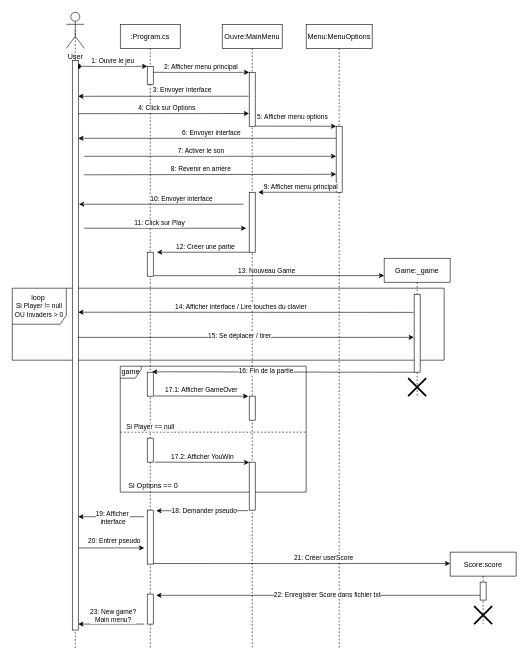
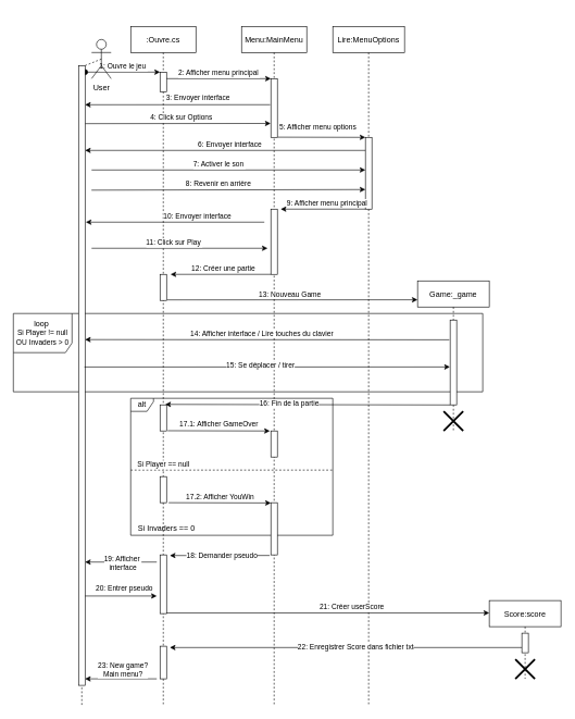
  <mxCell id="0" />
  <mxCell id="1" parent="0" />
- <mxCell id="2" value="game" style="shape=umlFrame;whiteSpace=wrap;html=1;width=35;height=20;" vertex="1" parent="1"><mxGeometry x="200" y="610" width="310" height="210" as="geometry" /></mxCell>
+ <mxCell id="2" value="alt" style="shape=umlFrame;whiteSpace=wrap;html=1;width=35;height=20;" vertex="1" parent="1"><mxGeometry x="200" y="610" width="310" height="210" as="geometry" /></mxCell>
  <mxCell id="3" value="loop&amp;nbsp;&lt;br&gt;&lt;span style=&quot;font-size: 11px ; background-color: rgb(255 , 255 , 255)&quot;&gt;Si Player != null&lt;/span&gt;&lt;br style=&quot;font-size: 11px&quot;&gt;&lt;span style=&quot;font-size: 11px ; background-color: rgb(255 , 255 , 255)&quot;&gt;OU Invaders &amp;gt; 0&lt;/span&gt;" style="shape=umlFrame;whiteSpace=wrap;html=1;width=90;height=60;" vertex="1" parent="1"><mxGeometry x="20" y="480" width="720" height="120" as="geometry" /></mxCell>
- <mxCell id="4" value=":Program.cs" style="shape=umlLifeline;perimeter=lifelinePerimeter;container=1;collapsible=0;recursiveResize=0;rounded=0;shadow=0;strokeWidth=1;" parent="1" vertex="1"><mxGeometry x="200" y="40" width="100" height="1040" as="geometry" /></mxCell>
+ <mxCell id="4" value=":Ouvre.cs" style="shape=umlLifeline;perimeter=lifelinePerimeter;container=1;collapsible=0;recursiveResize=0;rounded=0;shadow=0;strokeWidth=1;" parent="1" vertex="1"><mxGeometry x="200" y="40" width="100" height="1040" as="geometry" /></mxCell>
  <mxCell id="5" value="" style="points=[];perimeter=orthogonalPerimeter;rounded=0;shadow=0;strokeWidth=1;" parent="4" vertex="1"><mxGeometry x="45" y="70" width="10" height="30" as="geometry" /></mxCell>
  <mxCell id="6" value="1: Ouvre le jeu" style="verticalAlign=bottom;startArrow=oval;endArrow=classic;startSize=8;shadow=0;strokeWidth=1;endFill=1;" parent="4" target="5" edge="1"><mxGeometry relative="1" as="geometry"><mxPoint x="-70" y="70" as="sourcePoint" /></mxGeometry></mxCell>
  <mxCell id="7" value="" style="points=[];perimeter=orthogonalPerimeter;rounded=0;shadow=0;strokeWidth=1;" parent="4" vertex="1"><mxGeometry x="45" y="380" width="10" height="40" as="geometry" /></mxCell>
  <mxCell id="8" value="" style="points=[];perimeter=orthogonalPerimeter;rounded=0;shadow=0;strokeWidth=1;" vertex="1" parent="4"><mxGeometry x="45" y="580" width="10" height="40" as="geometry" /></mxCell>
  <mxCell id="9" value="" style="points=[];perimeter=orthogonalPerimeter;rounded=0;shadow=0;strokeWidth=1;" vertex="1" parent="4"><mxGeometry x="45" y="690" width="10" height="40" as="geometry" /></mxCell>
  <mxCell id="10" value="" style="points=[];perimeter=orthogonalPerimeter;rounded=0;shadow=0;strokeWidth=1;" vertex="1" parent="4"><mxGeometry x="45" y="810" width="10" height="90" as="geometry" /></mxCell>
  <mxCell id="11" value="" style="points=[];perimeter=orthogonalPerimeter;rounded=0;shadow=0;strokeWidth=1;" vertex="1" parent="4"><mxGeometry x="45" y="950" width="10" height="50" as="geometry" /></mxCell>
  <mxCell id="12" value="" style="endArrow=classic;html=1;rounded=0;" edge="1" parent="4"><mxGeometry width="50" height="50" relative="1" as="geometry"><mxPoint x="40" y="1000" as="sourcePoint" /><mxPoint x="-70" y="1000" as="targetPoint" /></mxGeometry></mxCell>
  <mxCell id="13" value="23: New game?&lt;br&gt;Main menu?" style="edgeLabel;html=1;align=center;verticalAlign=middle;resizable=0;points=[];" vertex="1" connectable="0" parent="12"><mxGeometry x="-0.039" y="1" relative="1" as="geometry"><mxPoint y="-16" as="offset" /></mxGeometry></mxCell>
- <mxCell id="14" value="Ouvre:MainMenu" style="shape=umlLifeline;perimeter=lifelinePerimeter;container=1;collapsible=0;recursiveResize=0;rounded=0;shadow=0;strokeWidth=1;" parent="1" vertex="1"><mxGeometry x="370" y="40" width="100" height="1040" as="geometry" /></mxCell>
+ <mxCell id="14" value="Menu:MainMenu" style="shape=umlLifeline;perimeter=lifelinePerimeter;container=1;collapsible=0;recursiveResize=0;rounded=0;shadow=0;strokeWidth=1;" parent="1" vertex="1"><mxGeometry x="370" y="40" width="100" height="1040" as="geometry" /></mxCell>
  <mxCell id="15" value="" style="points=[];perimeter=orthogonalPerimeter;rounded=0;shadow=0;strokeWidth=1;" parent="14" vertex="1"><mxGeometry x="45" y="80" width="10" height="90" as="geometry" /></mxCell>
  <mxCell id="16" value="" style="points=[];perimeter=orthogonalPerimeter;rounded=0;shadow=0;strokeWidth=1;" parent="14" vertex="1"><mxGeometry x="45" y="280" width="10" height="100" as="geometry" /></mxCell>
  <mxCell id="17" value="11: Click sur Play" style="verticalAlign=bottom;startArrow=none;endArrow=classic;startSize=8;shadow=0;strokeWidth=1;startFill=0;endFill=1;" parent="14" edge="1"><mxGeometry x="-0.07" relative="1" as="geometry"><mxPoint x="-230" y="340" as="sourcePoint" /><mxPoint x="40" y="340" as="targetPoint" /><mxPoint as="offset" /></mxGeometry></mxCell>
  <mxCell id="18" value="" style="endArrow=classic;html=1;rounded=1;strokeColor=default;exitX=-0.109;exitY=0.444;exitDx=0;exitDy=0;exitPerimeter=0;" parent="14" edge="1"><mxGeometry width="50" height="50" relative="1" as="geometry"><mxPoint x="45.0" y="380.0" as="sourcePoint" /><mxPoint x="-108.91" y="380" as="targetPoint" /></mxGeometry></mxCell>
  <mxCell id="19" value="12: Créer une partie" style="edgeLabel;html=1;align=center;verticalAlign=middle;resizable=0;points=[];" parent="18" vertex="1" connectable="0"><mxGeometry x="0.35" relative="1" as="geometry"><mxPoint x="30" y="-10" as="offset" /></mxGeometry></mxCell>
  <mxCell id="20" value="7: Activer le son" style="verticalAlign=bottom;startArrow=none;endArrow=classic;startSize=8;shadow=0;strokeWidth=1;startFill=0;endFill=1;" parent="14" edge="1"><mxGeometry x="-0.07" relative="1" as="geometry"><mxPoint x="-230" y="220" as="sourcePoint" /><mxPoint x="190" y="220" as="targetPoint" /><mxPoint as="offset" /></mxGeometry></mxCell>
  <mxCell id="21" value="8: Revenir en arrière" style="verticalAlign=bottom;startArrow=none;endArrow=classic;startSize=8;shadow=0;strokeWidth=1;startFill=0;endFill=1;" parent="14" edge="1"><mxGeometry x="-0.07" relative="1" as="geometry"><mxPoint x="-230.15" y="250.93" as="sourcePoint" /><mxPoint x="190" y="250" as="targetPoint" /><mxPoint as="offset" /></mxGeometry></mxCell>
  <mxCell id="22" value="" style="points=[];perimeter=orthogonalPerimeter;rounded=0;shadow=0;strokeWidth=1;" vertex="1" parent="14"><mxGeometry x="45" y="620" width="10" height="40" as="geometry" /></mxCell>
  <mxCell id="23" value="" style="points=[];perimeter=orthogonalPerimeter;rounded=0;shadow=0;strokeWidth=1;" vertex="1" parent="14"><mxGeometry x="45" y="730" width="10" height="80" as="geometry" /></mxCell>
  <mxCell id="24" value="2: Afficher menu principal" style="verticalAlign=bottom;endArrow=classic;entryX=0;entryY=0;shadow=0;strokeWidth=1;endFill=1;" parent="1" source="5" target="15" edge="1"><mxGeometry relative="1" as="geometry"><mxPoint x="355" y="120" as="sourcePoint" /></mxGeometry></mxCell>
- <mxCell id="25" value="User" style="shape=umlActor;verticalLabelPosition=bottom;verticalAlign=top;html=1;outlineConnect=0;" parent="1" vertex="1"><mxGeometry x="110" y="20" width="30" height="60" as="geometry" /></mxCell>
+ <mxCell id="25" value="User" style="shape=umlActor;verticalLabelPosition=bottom;verticalAlign=top;html=1;outlineConnect=0;" parent="1" vertex="1"><mxGeometry x="140" y="60" width="30" height="60" as="geometry" /></mxCell>
  <mxCell id="26" value="" style="endArrow=none;dashed=1;html=1;rounded=0;entryX=0.5;entryY=0.5;entryDx=0;entryDy=0;entryPerimeter=0;startArrow=none;" parent="1" target="25" edge="1" source="48"><mxGeometry width="50" height="50" relative="1" as="geometry"><mxPoint x="125" y="640" as="sourcePoint" /><mxPoint x="190" y="180" as="targetPoint" /></mxGeometry></mxCell>
- <mxCell id="27" value="Menu:MenuOptions" style="shape=umlLifeline;perimeter=lifelinePerimeter;container=1;collapsible=0;recursiveResize=0;rounded=0;shadow=0;strokeWidth=1;" parent="1" vertex="1"><mxGeometry x="510" y="40" width="110" height="1040" as="geometry" /></mxCell>
+ <mxCell id="27" value="Lire:MenuOptions" style="shape=umlLifeline;perimeter=lifelinePerimeter;container=1;collapsible=0;recursiveResize=0;rounded=0;shadow=0;strokeWidth=1;" parent="1" vertex="1"><mxGeometry x="510" y="40" width="110" height="1040" as="geometry" /></mxCell>
  <mxCell id="28" value="" style="points=[];perimeter=orthogonalPerimeter;rounded=0;shadow=0;strokeWidth=1;" parent="27" vertex="1"><mxGeometry x="50" y="170" width="10" height="110" as="geometry" /></mxCell>
  <mxCell id="29" value="4: Click sur Options" style="verticalAlign=bottom;startArrow=none;endArrow=classic;startSize=8;shadow=0;strokeWidth=1;entryX=-0.033;entryY=0.763;entryDx=0;entryDy=0;entryPerimeter=0;strokeColor=default;rounded=1;startFill=0;endFill=1;" parent="1" target="15" edge="1"><mxGeometry x="0.043" relative="1" as="geometry"><mxPoint x="130" y="189" as="sourcePoint" /><mxPoint x="400" y="190" as="targetPoint" /><mxPoint as="offset" /></mxGeometry></mxCell>
  <mxCell id="30" value="" style="endArrow=classic;html=1;rounded=0;exitX=1.031;exitY=0.997;exitDx=0;exitDy=0;exitPerimeter=0;" parent="1" source="15" edge="1"><mxGeometry width="50" height="50" relative="1" as="geometry"><mxPoint x="480" y="230" as="sourcePoint" /><mxPoint x="560" y="210" as="targetPoint" /></mxGeometry></mxCell>
  <mxCell id="31" value="5: Afficher menu options" style="edgeLabel;html=1;align=center;verticalAlign=middle;resizable=0;points=[];" parent="30" vertex="1" connectable="0"><mxGeometry x="-0.157" y="1" relative="1" as="geometry"><mxPoint x="4" y="-14" as="offset" /></mxGeometry></mxCell>
  <mxCell id="32" value="" style="endArrow=classic;html=1;rounded=1;strokeColor=default;exitX=-0.109;exitY=0.444;exitDx=0;exitDy=0;exitPerimeter=0;" parent="1" source="15" edge="1"><mxGeometry width="50" height="50" relative="1" as="geometry"><mxPoint x="400" y="160" as="sourcePoint" /><mxPoint x="130" y="160" as="targetPoint" /></mxGeometry></mxCell>
  <mxCell id="33" value="3: Envoyer interface" style="edgeLabel;html=1;align=center;verticalAlign=middle;resizable=0;points=[];" parent="32" vertex="1" connectable="0"><mxGeometry x="0.35" relative="1" as="geometry"><mxPoint x="81" y="-10" as="offset" /></mxGeometry></mxCell>
  <mxCell id="34" value="" style="endArrow=classic;html=1;rounded=1;strokeColor=default;exitX=0;exitY=0.182;exitDx=0;exitDy=0;exitPerimeter=0;endFill=1;" parent="1" edge="1" source="28"><mxGeometry width="50" height="50" relative="1" as="geometry"><mxPoint x="550" y="230" as="sourcePoint" /><mxPoint x="130" y="230" as="targetPoint" /></mxGeometry></mxCell>
  <mxCell id="35" value="6: Envoyer interface" style="edgeLabel;html=1;align=center;verticalAlign=middle;resizable=0;points=[];" parent="34" vertex="1" connectable="0"><mxGeometry x="0.35" relative="1" as="geometry"><mxPoint x="81" y="-10" as="offset" /></mxGeometry></mxCell>
  <mxCell id="36" value="" style="endArrow=classic;html=1;rounded=1;strokeColor=default;exitX=0;exitY=1;exitDx=0;exitDy=0;exitPerimeter=0;" parent="1" source="28" edge="1"><mxGeometry width="50" height="50" relative="1" as="geometry"><mxPoint x="430" y="260" as="sourcePoint" /><mxPoint x="430" y="320" as="targetPoint" /></mxGeometry></mxCell>
  <mxCell id="37" value="9: Afficher menu principal" style="edgeLabel;html=1;align=center;verticalAlign=middle;resizable=0;points=[];" parent="36" vertex="1" connectable="0"><mxGeometry x="0.072" y="1" relative="1" as="geometry"><mxPoint x="10" y="-11" as="offset" /></mxGeometry></mxCell>
  <mxCell id="38" value="" style="endArrow=classic;html=1;rounded=1;strokeColor=default;exitX=-0.109;exitY=0.444;exitDx=0;exitDy=0;exitPerimeter=0;" parent="1" edge="1"><mxGeometry width="50" height="50" relative="1" as="geometry"><mxPoint x="405" y="340" as="sourcePoint" /><mxPoint x="131.09" y="340" as="targetPoint" /></mxGeometry></mxCell>
  <mxCell id="39" value="10: Envoyer interface" style="edgeLabel;html=1;align=center;verticalAlign=middle;resizable=0;points=[];" parent="38" vertex="1" connectable="0"><mxGeometry x="0.35" relative="1" as="geometry"><mxPoint x="81" y="-10" as="offset" /></mxGeometry></mxCell>
  <mxCell id="40" value="Game:_game" style="shape=umlLifeline;perimeter=lifelinePerimeter;container=1;collapsible=0;recursiveResize=0;rounded=0;shadow=0;strokeWidth=1;" parent="1" vertex="1"><mxGeometry x="640" y="430" width="110" height="230" as="geometry" /></mxCell>
  <mxCell id="41" value="" style="points=[];perimeter=orthogonalPerimeter;rounded=0;shadow=0;strokeWidth=1;" parent="40" vertex="1"><mxGeometry x="50" y="60" width="10" height="130" as="geometry" /></mxCell>
  <mxCell id="42" value="" style="shape=umlDestroy;whiteSpace=wrap;html=1;strokeWidth=3;" vertex="1" parent="40"><mxGeometry x="40" y="200" width="30" height="30" as="geometry" /></mxCell>
  <mxCell id="43" value="" style="endArrow=classic;html=1;rounded=1;strokeColor=default;exitX=1.073;exitY=0.978;exitDx=0;exitDy=0;exitPerimeter=0;" parent="1" source="7" edge="1"><mxGeometry width="50" height="50" relative="1" as="geometry"><mxPoint x="290" y="500" as="sourcePoint" /><mxPoint x="640" y="459" as="targetPoint" /></mxGeometry></mxCell>
  <mxCell id="44" value="13: Nouveau Game" style="edgeLabel;html=1;align=center;verticalAlign=middle;resizable=0;points=[];" parent="43" vertex="1" connectable="0"><mxGeometry x="-0.041" relative="1" as="geometry"><mxPoint x="4" y="-9" as="offset" /></mxGeometry></mxCell>
  <mxCell id="45" value="" style="endArrow=classic;html=1;rounded=1;strokeColor=default;exitX=-0.129;exitY=0.233;exitDx=0;exitDy=0;exitPerimeter=0;" parent="1" source="41" edge="1"><mxGeometry width="50" height="50" relative="1" as="geometry"><mxPoint x="460" y="340" as="sourcePoint" /><mxPoint x="130" y="520" as="targetPoint" /></mxGeometry></mxCell>
  <mxCell id="46" value="14: Afficher interface / Lire touches du clavier" style="edgeLabel;html=1;align=center;verticalAlign=middle;resizable=0;points=[];" parent="45" vertex="1" connectable="0"><mxGeometry x="0.127" y="1" relative="1" as="geometry"><mxPoint x="27" y="-11" as="offset" /></mxGeometry></mxCell>
  <mxCell id="47" value="" style="endArrow=none;dashed=1;html=1;rounded=0;startArrow=none;" edge="1" parent="1" source="48"><mxGeometry width="50" height="50" relative="1" as="geometry"><mxPoint x="125" y="640" as="sourcePoint" /><mxPoint x="125" y="140" as="targetPoint" /></mxGeometry></mxCell>
  <mxCell id="48" value="" style="points=[];perimeter=orthogonalPerimeter;rounded=0;shadow=0;strokeWidth=1;" vertex="1" parent="1"><mxGeometry x="120" y="100" width="10" height="950" as="geometry" /></mxCell>
  <mxCell id="49" value="" style="endArrow=none;dashed=1;html=1;rounded=0;" edge="1" parent="1" target="48"><mxGeometry width="50" height="50" relative="1" as="geometry"><mxPoint x="125" y="1080" as="sourcePoint" /><mxPoint x="125" y="140" as="targetPoint" /></mxGeometry></mxCell>
  <mxCell id="50" value="" style="endArrow=classic;html=1;rounded=0;entryX=0.93;entryY=0.683;entryDx=0;entryDy=0;entryPerimeter=0;" edge="1" parent="1" target="3"><mxGeometry width="50" height="50" relative="1" as="geometry"><mxPoint x="129" y="562" as="sourcePoint" /><mxPoint x="420" y="590" as="targetPoint" /></mxGeometry></mxCell>
  <mxCell id="51" value="15: Se déplacer / tirer" style="edgeLabel;html=1;align=center;verticalAlign=middle;resizable=0;points=[];" vertex="1" connectable="0" parent="50"><mxGeometry x="-0.153" y="2" relative="1" as="geometry"><mxPoint x="33" as="offset" /></mxGeometry></mxCell>
  <mxCell id="52" value="" style="endArrow=classic;html=1;rounded=0;exitX=-0.157;exitY=0.955;exitDx=0;exitDy=0;exitPerimeter=0;entryX=0.8;entryY=-0.017;entryDx=0;entryDy=0;entryPerimeter=0;" edge="1" parent="1" target="8"><mxGeometry width="50" height="50" relative="1" as="geometry"><mxPoint x="690" y="620.18" as="sourcePoint" /><mxPoint x="260" y="620" as="targetPoint" /></mxGeometry></mxCell>
  <mxCell id="53" value="16: Fin de la partie" style="edgeLabel;html=1;align=center;verticalAlign=middle;resizable=0;points=[];" vertex="1" connectable="0" parent="52"><mxGeometry x="0.135" y="-1" relative="1" as="geometry"><mxPoint y="-1" as="offset" /></mxGeometry></mxCell>
  <mxCell id="54" value="" style="endArrow=classic;html=1;rounded=0;entryX=-0.155;entryY=0.002;entryDx=0;entryDy=0;entryPerimeter=0;exitX=1.167;exitY=0.992;exitDx=0;exitDy=0;exitPerimeter=0;" edge="1" parent="1" source="8" target="22"><mxGeometry width="50" height="50" relative="1" as="geometry"><mxPoint x="350" y="650" as="sourcePoint" /><mxPoint x="350" y="690" as="targetPoint" /></mxGeometry></mxCell>
  <mxCell id="55" value="17.1: Afficher GameOver" style="edgeLabel;html=1;align=center;verticalAlign=middle;resizable=0;points=[];" vertex="1" connectable="0" parent="54"><mxGeometry x="0.181" y="1" relative="1" as="geometry"><mxPoint x="-15" y="-9" as="offset" /></mxGeometry></mxCell>
- <mxCell id="56" value="Si Options == 0" style="text;html=1;strokeColor=none;fillColor=none;align=center;verticalAlign=middle;whiteSpace=wrap;rounded=0;" vertex="1" parent="1"><mxGeometry x="210" y="800" width="90" height="20" as="geometry" /></mxCell>
+ <mxCell id="56" value="Si Invaders == 0" style="text;html=1;strokeColor=none;fillColor=none;align=center;verticalAlign=middle;whiteSpace=wrap;rounded=0;" vertex="1" parent="1"><mxGeometry x="210" y="800" width="90" height="20" as="geometry" /></mxCell>
  <mxCell id="57" value="" style="endArrow=none;dashed=1;html=1;rounded=0;" edge="1" parent="1"><mxGeometry width="50" height="50" relative="1" as="geometry"><mxPoint x="200" y="720" as="sourcePoint" /><mxPoint x="510" y="720" as="targetPoint" /></mxGeometry></mxCell>
  <mxCell id="58" value="Si Player == null" style="edgeLabel;html=1;align=center;verticalAlign=middle;resizable=0;points=[];" vertex="1" connectable="0" parent="57"><mxGeometry x="-0.777" y="1" relative="1" as="geometry"><mxPoint x="14" y="-8" as="offset" /></mxGeometry></mxCell>
  <mxCell id="59" value="" style="endArrow=classic;html=1;rounded=0;entryX=-0.155;entryY=0.002;entryDx=0;entryDy=0;entryPerimeter=0;exitX=1.167;exitY=0.992;exitDx=0;exitDy=0;exitPerimeter=0;" edge="1" parent="1"><mxGeometry width="50" height="50" relative="1" as="geometry"><mxPoint x="258.22" y="770" as="sourcePoint" /><mxPoint x="415" y="770.4" as="targetPoint" /></mxGeometry></mxCell>
  <mxCell id="60" value="17.2: Afficher YouWin" style="edgeLabel;html=1;align=center;verticalAlign=middle;resizable=0;points=[];" vertex="1" connectable="0" parent="59"><mxGeometry x="0.181" y="1" relative="1" as="geometry"><mxPoint x="-15" y="-9" as="offset" /></mxGeometry></mxCell>
  <mxCell id="61" value="" style="endArrow=classic;html=1;rounded=0;exitX=-0.186;exitY=1.011;exitDx=0;exitDy=0;exitPerimeter=0;" edge="1" parent="1" source="23"><mxGeometry width="50" height="50" relative="1" as="geometry"><mxPoint x="450" y="860" as="sourcePoint" /><mxPoint x="260" y="851" as="targetPoint" /></mxGeometry></mxCell>
  <mxCell id="62" value="18: Demander pseudo" style="edgeLabel;html=1;align=center;verticalAlign=middle;resizable=0;points=[];" vertex="1" connectable="0" parent="61"><mxGeometry x="-0.039" y="1" relative="1" as="geometry"><mxPoint as="offset" /></mxGeometry></mxCell>
  <mxCell id="63" value="" style="endArrow=classic;html=1;rounded=0;" edge="1" parent="1"><mxGeometry width="50" height="50" relative="1" as="geometry"><mxPoint x="240" y="861" as="sourcePoint" /><mxPoint x="130" y="861" as="targetPoint" /></mxGeometry></mxCell>
  <mxCell id="64" value="19: Afficher&amp;nbsp;&lt;br&gt;interface" style="edgeLabel;html=1;align=center;verticalAlign=middle;resizable=0;points=[];" vertex="1" connectable="0" parent="63"><mxGeometry x="-0.039" y="1" relative="1" as="geometry"><mxPoint as="offset" /></mxGeometry></mxCell>
  <mxCell id="65" value="" style="endArrow=classic;html=1;rounded=0;" edge="1" parent="1"><mxGeometry width="50" height="50" relative="1" as="geometry"><mxPoint x="130" y="913" as="sourcePoint" /><mxPoint x="240" y="913" as="targetPoint" /></mxGeometry></mxCell>
  <mxCell id="66" value="20: Entrer pseudo" style="edgeLabel;html=1;align=center;verticalAlign=middle;resizable=0;points=[];" vertex="1" connectable="0" parent="65"><mxGeometry x="0.111" relative="1" as="geometry"><mxPoint x="-2" y="-13" as="offset" /></mxGeometry></mxCell>
  <mxCell id="67" value="Score:score" style="shape=umlLifeline;perimeter=lifelinePerimeter;container=1;collapsible=0;recursiveResize=0;rounded=0;shadow=0;strokeWidth=1;" vertex="1" parent="1"><mxGeometry x="750" y="920" width="110" height="120" as="geometry" /></mxCell>
  <mxCell id="68" value="" style="points=[];perimeter=orthogonalPerimeter;rounded=0;shadow=0;strokeWidth=1;" vertex="1" parent="67"><mxGeometry x="50" y="50" width="10" height="30" as="geometry" /></mxCell>
  <mxCell id="69" value="" style="shape=umlDestroy;whiteSpace=wrap;html=1;strokeWidth=3;" vertex="1" parent="67"><mxGeometry x="40" y="90" width="30" height="30" as="geometry" /></mxCell>
  <mxCell id="70" value="" style="endArrow=classic;html=1;rounded=0;exitX=0.971;exitY=0.989;exitDx=0;exitDy=0;exitPerimeter=0;entryX=0;entryY=0.158;entryDx=0;entryDy=0;entryPerimeter=0;" edge="1" parent="1" source="10" target="67"><mxGeometry width="50" height="50" relative="1" as="geometry"><mxPoint x="410" y="910" as="sourcePoint" /><mxPoint x="630" y="939" as="targetPoint" /></mxGeometry></mxCell>
  <mxCell id="71" value="21: Créer userScore" style="edgeLabel;html=1;align=center;verticalAlign=middle;resizable=0;points=[];" vertex="1" connectable="0" parent="70"><mxGeometry x="0.048" y="-1" relative="1" as="geometry"><mxPoint x="24" y="-10" as="offset" /></mxGeometry></mxCell>
  <mxCell id="72" value="" style="endArrow=classic;html=1;rounded=0;" edge="1" parent="1"><mxGeometry width="50" height="50" relative="1" as="geometry"><mxPoint x="800" y="992" as="sourcePoint" /><mxPoint x="260" y="992" as="targetPoint" /></mxGeometry></mxCell>
  <mxCell id="73" value="22: Enregistrer Score dans fichier txt" style="edgeLabel;html=1;align=center;verticalAlign=middle;resizable=0;points=[];" vertex="1" connectable="0" parent="72"><mxGeometry x="0.026" y="-2" relative="1" as="geometry"><mxPoint x="21" as="offset" /></mxGeometry></mxCell>
